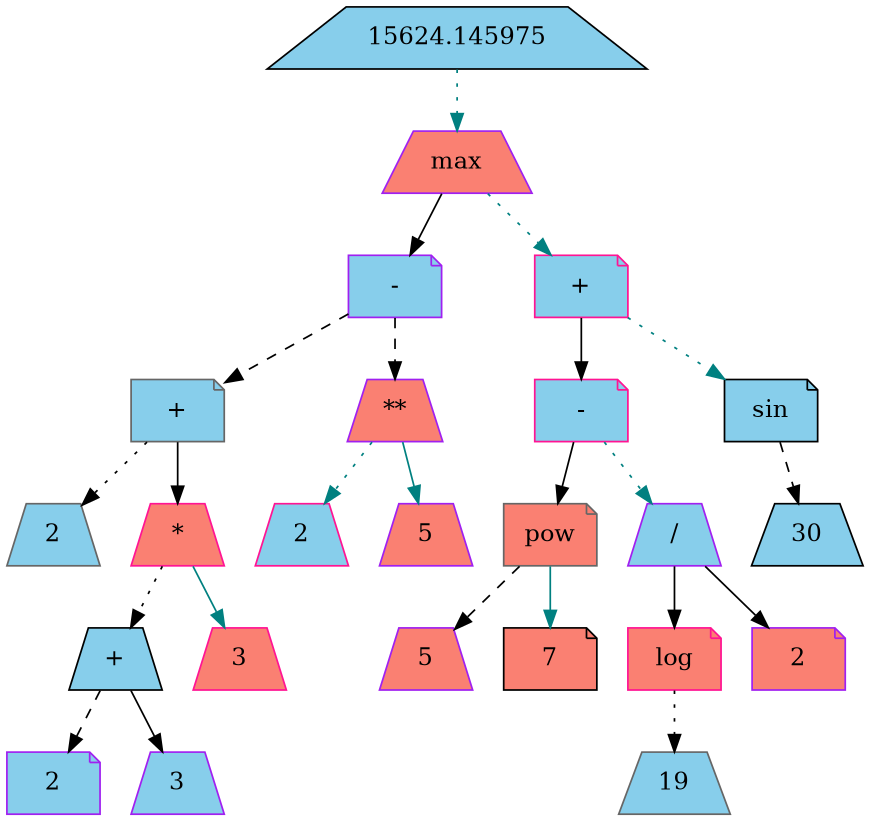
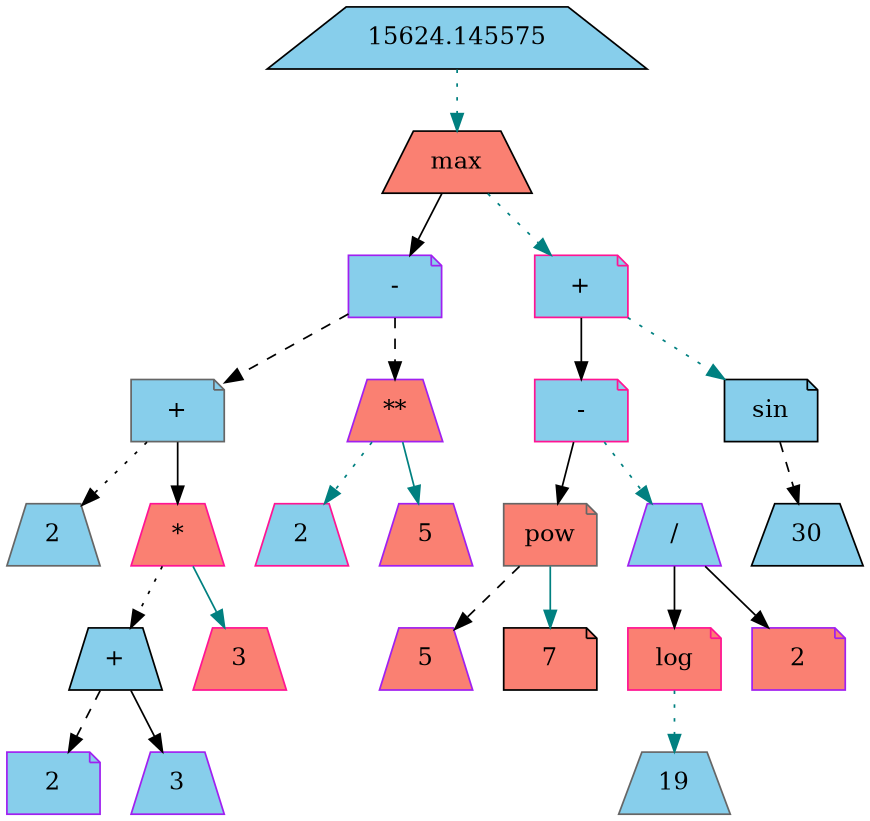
  digraph {
    node [color=purple fillcolor=skyblue shape=trapezium style=filled]
    edge [color=black style=solid]
-   n1 [color=black label=15624.145975]
-   n2 [fillcolor=salmon label=max]
+   n1 [color=black label=15624.145575]
+   n2 [color=black fillcolor=salmon label=max]
    n3 [label="-" shape=note]
    n4 [color=deeppink label="+" shape=note]
    n5 [color=gray40 label="+" shape=note]
    n6 [fillcolor=salmon label="**"]
    n7 [color=deeppink label="-" shape=note]
    n8 [color=black label=sin shape=note]
    n9 [color=gray40 label=2]
    n10 [color=deeppink fillcolor=salmon label="*"]
    n11 [color=deeppink label=2]
    n12 [fillcolor=salmon label=5]
    n13 [color=black label="+"]
    n14 [color=deeppink fillcolor=salmon label=3]
    n15 [label=2 shape=note]
    n16 [label=3]
    n17 [color=gray40 fillcolor=salmon label=pow shape=note]
    n18 [label="/"]
    n19 [color=black label=30]
    n20 [fillcolor=salmon label=5]
    n21 [color=black fillcolor=salmon label=7 shape=note]
    n22 [color=deeppink fillcolor=salmon label=log shape=note]
    n23 [fillcolor=salmon label=2 shape=note]
    n24 [color=gray40 label=19]
    n1 -> n2 [color=teal style=dotted]
    n2 -> n3
    n2 -> n4 [color=teal style=dotted]
    n3 -> n5 [style=dashed]
    n3 -> n6 [style=dashed]
    n4 -> n7
    n4 -> n8 [color=teal style=dotted]
    n5 -> n9 [style=dotted]
    n5 -> n10
    n6 -> n11 [color=teal style=dotted]
    n6 -> n12 [color=teal]
    n7 -> n17
    n7 -> n18 [color=teal style=dotted]
    n8 -> n19 [style=dashed]
    n10 -> n13 [style=dotted]
    n10 -> n14 [color=teal]
    n13 -> n15 [style=dashed]
    n13 -> n16
    n17 -> n20 [style=dashed]
    n17 -> n21 [color=teal]
    n18 -> n22
    n18 -> n23
-   n22 -> n24 [style=dotted]
+   n22 -> n24 [color=teal style=dotted]
  }
